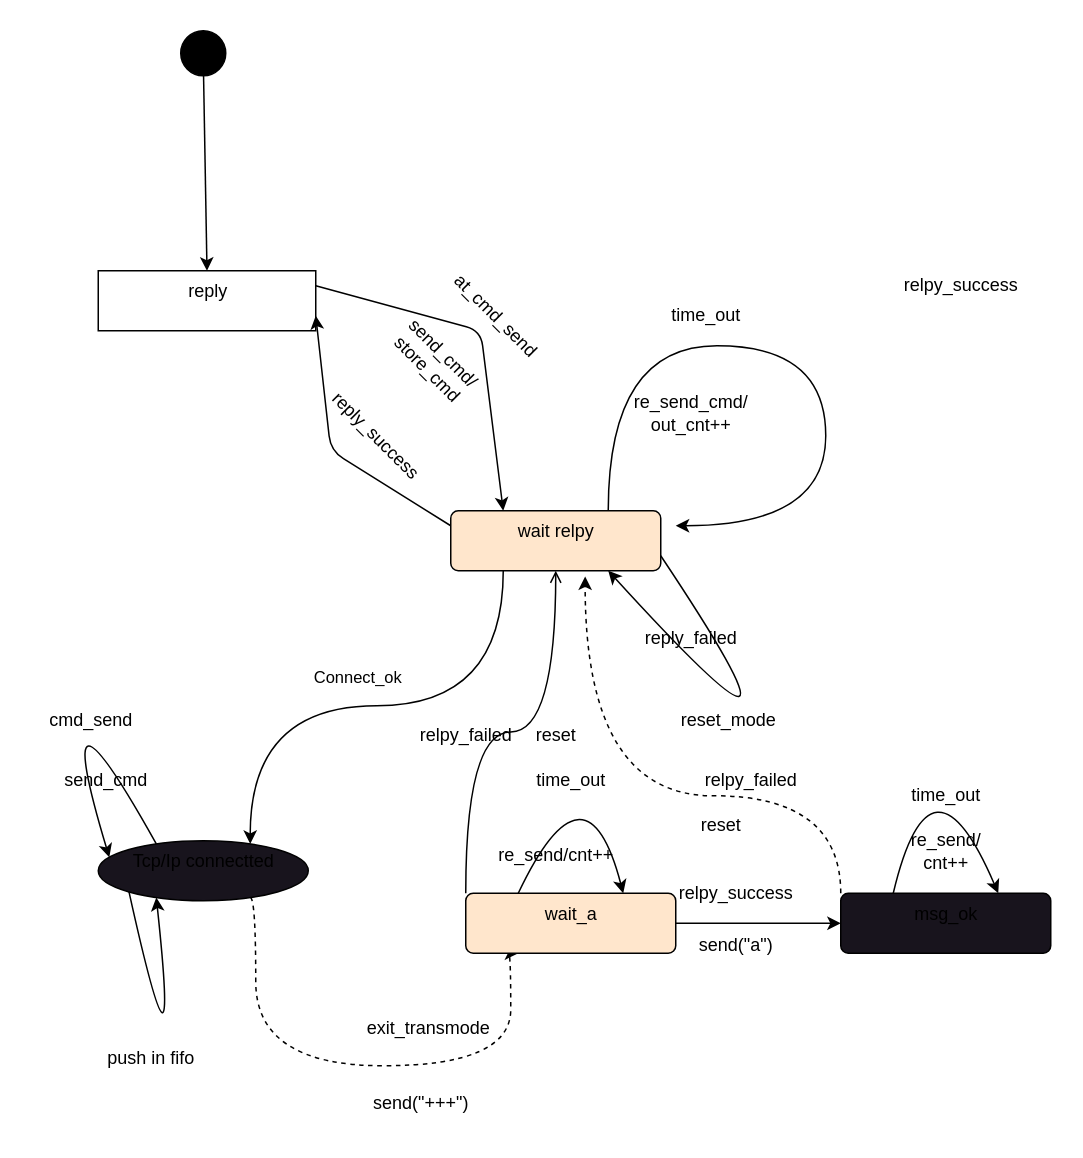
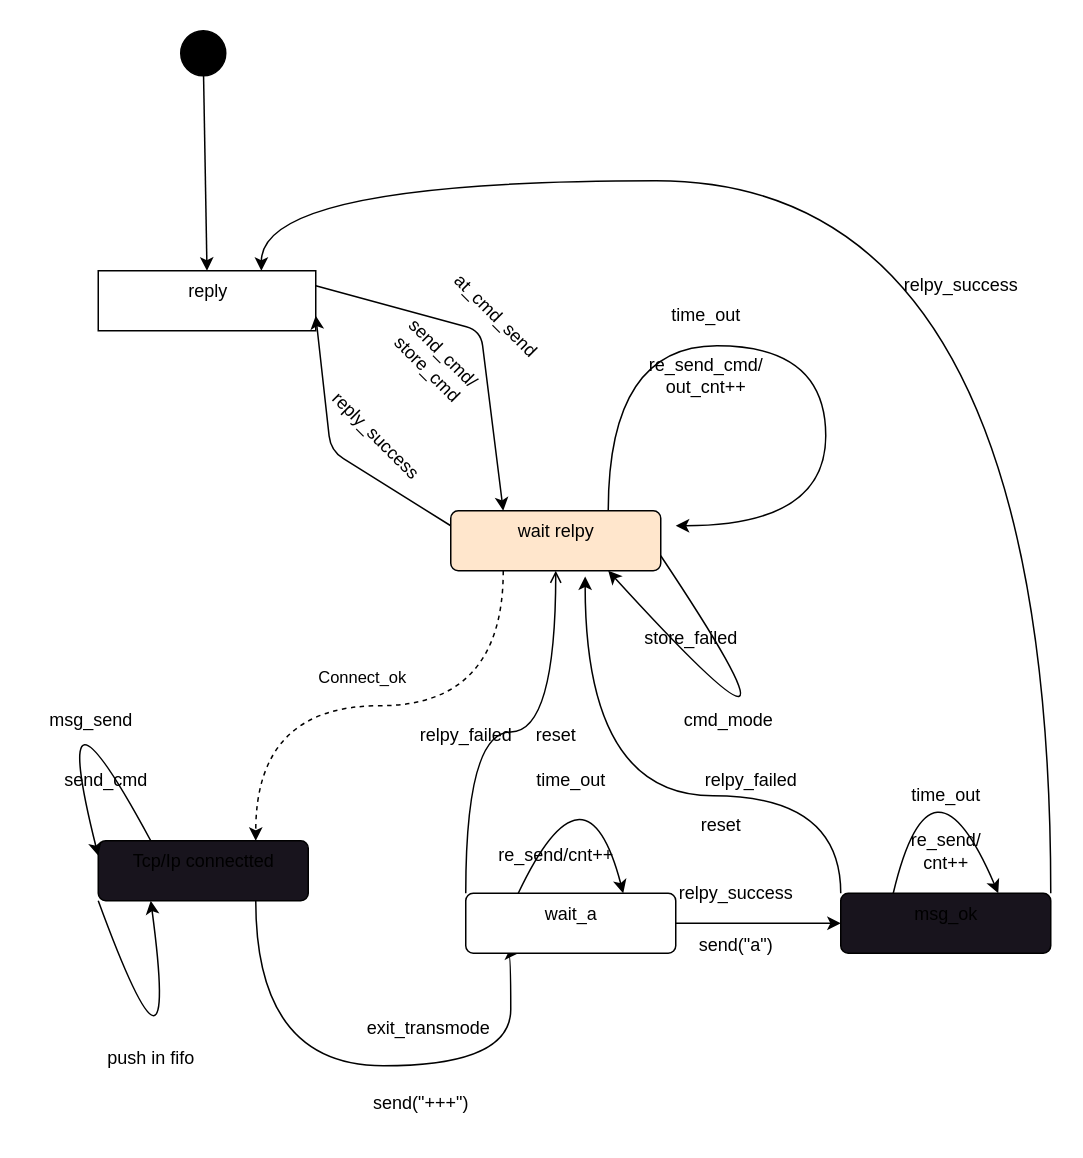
  <mxCell id="0" />
  <mxCell id="1" parent="0" />
  <mxCell id="2" style="edgeStyle=none;html=1;exitX=1;exitY=0.25;exitDx=0;exitDy=0;entryX=0.25;entryY=0;entryDx=0;entryDy=0;" edge="1" parent="1" source="3" target="11"><mxGeometry relative="1" as="geometry"><Array as="points"><mxPoint x="320" y="220" /></Array></mxGeometry></mxCell>
  <mxCell id="3" value="reply" style="html=1;align=center;verticalAlign=top;rounded=1;absoluteArcSize=1;arcSize=0;dashed=0;" vertex="1" parent="1"><mxGeometry x="65" y="180" width="145" height="40" as="geometry" /></mxCell>
- <mxCell id="4" style="edgeStyle=orthogonalEdgeStyle;curved=1;html=1;exitX=0.75;exitY=1;exitDx=0;exitDy=0;entryX=0.25;entryY=1;entryDx=0;entryDy=0;dashed=1;" edge="1" parent="1" source="5" target="28"><mxGeometry relative="1" as="geometry"><Array as="points"><mxPoint x="170" y="710" /><mxPoint x="340" y="710" /><mxPoint x="340" y="635" /></Array></mxGeometry></mxCell>
- <mxCell id="5" value="Tcp/Ip connectted" style="ellipse;html=1;align=center;verticalAlign=top;absoluteArcSize=1;arcSize=10;dashed=0;fillColor=rgb(24, 20, 29);" vertex="1" parent="1"><mxGeometry x="65" y="560" width="140" height="40" as="geometry" /></mxCell>
+ <mxCell id="4" style="edgeStyle=orthogonalEdgeStyle;curved=1;html=1;exitX=0.75;exitY=1;exitDx=0;exitDy=0;entryX=0.25;entryY=1;entryDx=0;entryDy=0;" edge="1" parent="1" source="5" target="28"><mxGeometry relative="1" as="geometry"><Array as="points"><mxPoint x="170" y="710" /><mxPoint x="340" y="710" /><mxPoint x="340" y="635" /></Array></mxGeometry></mxCell>
+ <mxCell id="5" value="Tcp/Ip connectted" style="html=1;align=center;verticalAlign=top;rounded=1;absoluteArcSize=1;arcSize=10;dashed=0;fillColor=rgb(24, 20, 29);" vertex="1" parent="1"><mxGeometry x="65" y="560" width="140" height="40" as="geometry" /></mxCell>
  <mxCell id="6" style="edgeStyle=none;html=1;entryX=0.5;entryY=0;entryDx=0;entryDy=0;" edge="1" parent="1" source="7" target="3"><mxGeometry relative="1" as="geometry" /></mxCell>
  <mxCell id="7" value="" style="ellipse;fillColor=strokeColor;" vertex="1" parent="1"><mxGeometry x="120" y="20" width="30" height="30" as="geometry" /></mxCell>
  <mxCell id="8" style="edgeStyle=none;html=1;exitX=0;exitY=0.25;exitDx=0;exitDy=0;entryX=1;entryY=0.75;entryDx=0;entryDy=0;" edge="1" parent="1" source="11" target="3"><mxGeometry relative="1" as="geometry"><Array as="points"><mxPoint x="220" y="300" /></Array></mxGeometry></mxCell>
- <mxCell id="9" style="edgeStyle=orthogonalEdgeStyle;curved=1;html=1;exitX=0.25;exitY=1;exitDx=0;exitDy=0;entryX=0.75;entryY=0;entryDx=0;entryDy=0;" edge="1" parent="1" source="11" target="5"><mxGeometry relative="1" as="geometry" /></mxCell>
+ <mxCell id="9" style="edgeStyle=orthogonalEdgeStyle;curved=1;html=1;exitX=0.25;exitY=1;exitDx=0;exitDy=0;entryX=0.75;entryY=0;entryDx=0;entryDy=0;dashed=1;" edge="1" parent="1" source="11" target="5"><mxGeometry relative="1" as="geometry" /></mxCell>
  <mxCell id="10" value="Connect_ok" style="edgeLabel;html=1;align=center;verticalAlign=middle;resizable=0;points=[];" vertex="1" connectable="0" parent="9"><mxGeometry x="0.011" y="-5" relative="1" as="geometry"><mxPoint x="-11" y="-15" as="offset" /></mxGeometry></mxCell>
  <mxCell id="11" value="wait relpy" style="html=1;align=center;verticalAlign=top;rounded=1;absoluteArcSize=1;arcSize=10;dashed=0;fillColor=#ffe6cc;" vertex="1" parent="1"><mxGeometry x="300" y="340" width="140" height="40" as="geometry" /></mxCell>
  <mxCell id="12" value="at_cmd_send" style="text;html=1;align=center;verticalAlign=middle;resizable=0;points=[];autosize=1;strokeColor=none;fillColor=none;rotation=45;" vertex="1" parent="1"><mxGeometry x="280" y="195" width="100" height="30" as="geometry" /></mxCell>
  <mxCell id="13" value="reply_success" style="text;html=1;align=center;verticalAlign=middle;resizable=0;points=[];autosize=1;strokeColor=none;fillColor=none;rotation=45;" vertex="1" parent="1"><mxGeometry x="200" y="275" width="100" height="30" as="geometry" /></mxCell>
  <mxCell id="14" style="edgeStyle=orthogonalEdgeStyle;html=1;exitX=0.75;exitY=0;exitDx=0;exitDy=0;curved=1;" edge="1" parent="1" source="11"><mxGeometry relative="1" as="geometry"><mxPoint x="450" y="350" as="targetPoint" /><Array as="points"><mxPoint x="550" y="230" /></Array></mxGeometry></mxCell>
  <mxCell id="15" value="time_out" style="text;html=1;align=center;verticalAlign=middle;resizable=0;points=[];autosize=1;strokeColor=none;fillColor=none;" vertex="1" parent="1"><mxGeometry x="435" y="195" width="70" height="30" as="geometry" /></mxCell>
- <mxCell id="16" value="re_send_cmd/&lt;br&gt;out_cnt++" style="text;html=1;align=center;verticalAlign=middle;resizable=0;points=[];autosize=1;strokeColor=none;fillColor=none;" vertex="1" parent="1"><mxGeometry x="410" y="255" width="100" height="40" as="geometry" /></mxCell>
+ <mxCell id="16" value="re_send_cmd/&lt;br&gt;out_cnt++" style="text;html=1;align=center;verticalAlign=middle;resizable=0;points=[];autosize=1;strokeColor=none;fillColor=none;" vertex="1" parent="1"><mxGeometry x="420" y="230" width="100" height="40" as="geometry" /></mxCell>
  <mxCell id="17" value="send_cmd/&lt;br&gt;store_cmd" style="text;html=1;align=center;verticalAlign=middle;resizable=0;points=[];autosize=1;strokeColor=none;fillColor=none;rotation=45;" vertex="1" parent="1"><mxGeometry x="250" y="220" width="80" height="40" as="geometry" /></mxCell>
  <mxCell id="18" style="edgeStyle=orthogonalEdgeStyle;curved=1;html=1;exitX=1;exitY=0.75;exitDx=0;exitDy=0;entryX=0.75;entryY=1;entryDx=0;entryDy=0;" edge="1" parent="1" source="11" target="11"><mxGeometry relative="1" as="geometry"><Array as="points"><mxPoint x="560" y="550" /></Array></mxGeometry></mxCell>
- <mxCell id="19" value="reply_failed" style="text;html=1;align=center;verticalAlign=middle;resizable=0;points=[];autosize=1;strokeColor=none;fillColor=none;" vertex="1" parent="1"><mxGeometry x="420" y="410" width="80" height="30" as="geometry" /></mxCell>
- <mxCell id="20" value="reset_mode" style="text;html=1;align=center;verticalAlign=middle;resizable=0;points=[];autosize=1;strokeColor=none;fillColor=none;" vertex="1" parent="1"><mxGeometry x="440" y="465" width="90" height="30" as="geometry" /></mxCell>
+ <mxCell id="19" value="store_failed" style="text;html=1;align=center;verticalAlign=middle;resizable=0;points=[];autosize=1;strokeColor=none;fillColor=none;" vertex="1" parent="1"><mxGeometry x="420" y="410" width="80" height="30" as="geometry" /></mxCell>
+ <mxCell id="20" value="cmd_mode" style="text;html=1;align=center;verticalAlign=middle;resizable=0;points=[];autosize=1;strokeColor=none;fillColor=none;" vertex="1" parent="1"><mxGeometry x="440" y="465" width="90" height="30" as="geometry" /></mxCell>
  <mxCell id="21" style="edgeStyle=orthogonalEdgeStyle;curved=1;html=1;exitX=0.25;exitY=0;exitDx=0;exitDy=0;entryX=0;entryY=0.25;entryDx=0;entryDy=0;" edge="1" parent="1" source="5" target="5"><mxGeometry relative="1" as="geometry"><Array as="points"><mxPoint x="30" y="430" /></Array></mxGeometry></mxCell>
- <mxCell id="22" value="cmd_send" style="text;html=1;align=center;verticalAlign=middle;resizable=0;points=[];autosize=1;strokeColor=none;fillColor=none;" vertex="1" parent="1"><mxGeometry x="20" y="465" width="80" height="30" as="geometry" /></mxCell>
+ <mxCell id="22" value="msg_send" style="text;html=1;align=center;verticalAlign=middle;resizable=0;points=[];autosize=1;strokeColor=none;fillColor=none;" vertex="1" parent="1"><mxGeometry x="20" y="465" width="80" height="30" as="geometry" /></mxCell>
  <mxCell id="23" value="send_cmd" style="text;html=1;align=center;verticalAlign=middle;resizable=0;points=[];autosize=1;strokeColor=none;fillColor=none;" vertex="1" parent="1"><mxGeometry x="30" y="505" width="80" height="30" as="geometry" /></mxCell>
  <mxCell id="24" style="edgeStyle=orthogonalEdgeStyle;curved=1;html=1;exitX=0;exitY=1;exitDx=0;exitDy=0;entryX=0.25;entryY=1;entryDx=0;entryDy=0;" edge="1" parent="1" source="5" target="5"><mxGeometry relative="1" as="geometry"><Array as="points"><mxPoint x="120" y="750" /></Array></mxGeometry></mxCell>
  <mxCell id="25" value="push in fifo" style="text;html=1;align=center;verticalAlign=middle;resizable=0;points=[];autosize=1;strokeColor=none;fillColor=none;" vertex="1" parent="1"><mxGeometry x="60" y="690" width="80" height="30" as="geometry" /></mxCell>
  <mxCell id="26" value="" style="edgeStyle=orthogonalEdgeStyle;curved=1;html=1;" edge="1" parent="1" source="28" target="35"><mxGeometry relative="1" as="geometry" /></mxCell>
  <mxCell id="27" style="edgeStyle=orthogonalEdgeStyle;curved=1;html=1;exitX=0;exitY=0;exitDx=0;exitDy=0;entryX=0.5;entryY=1;entryDx=0;entryDy=0;endArrow=open;" edge="1" parent="1" source="28" target="11"><mxGeometry relative="1" as="geometry" /></mxCell>
- <mxCell id="28" value="wait_a" style="html=1;align=center;verticalAlign=top;rounded=1;absoluteArcSize=1;arcSize=10;dashed=0;fillColor=#ffe6cc;" vertex="1" parent="1"><mxGeometry x="310" y="595" width="140" height="40" as="geometry" /></mxCell>
+ <mxCell id="28" value="wait_a" style="html=1;align=center;verticalAlign=top;rounded=1;absoluteArcSize=1;arcSize=10;dashed=0;" vertex="1" parent="1"><mxGeometry x="310" y="595" width="140" height="40" as="geometry" /></mxCell>
  <mxCell id="29" value="exit_transmode" style="text;html=1;align=center;verticalAlign=middle;resizable=0;points=[];autosize=1;strokeColor=none;fillColor=none;" vertex="1" parent="1"><mxGeometry x="230" y="670" width="110" height="30" as="geometry" /></mxCell>
  <mxCell id="30" value="send(&quot;+++&quot;)" style="text;html=1;align=center;verticalAlign=middle;resizable=0;points=[];autosize=1;strokeColor=none;fillColor=none;" vertex="1" parent="1"><mxGeometry x="235" y="720" width="90" height="30" as="geometry" /></mxCell>
  <mxCell id="31" style="edgeStyle=orthogonalEdgeStyle;curved=1;html=1;exitX=0.25;exitY=0;exitDx=0;exitDy=0;entryX=0.75;entryY=0;entryDx=0;entryDy=0;" edge="1" parent="1" source="28" target="28"><mxGeometry relative="1" as="geometry"><Array as="points"><mxPoint x="390" y="500" /></Array></mxGeometry></mxCell>
  <mxCell id="32" value="time_out" style="text;html=1;align=center;verticalAlign=middle;resizable=0;points=[];autosize=1;strokeColor=none;fillColor=none;" vertex="1" parent="1"><mxGeometry x="345" y="505" width="70" height="30" as="geometry" /></mxCell>
- <mxCell id="34" style="edgeStyle=orthogonalEdgeStyle;curved=1;html=1;exitX=0;exitY=0;exitDx=0;exitDy=0;entryX=0.64;entryY=1.096;entryDx=0;entryDy=0;entryPerimeter=0;dashed=1;" edge="1" parent="1" source="35" target="11"><mxGeometry relative="1" as="geometry"><Array as="points"><mxPoint x="560" y="530" /><mxPoint x="390" y="530" /></Array></mxGeometry></mxCell>
+ <mxCell id="33" style="edgeStyle=orthogonalEdgeStyle;curved=1;html=1;exitX=1;exitY=0;exitDx=0;exitDy=0;entryX=0.75;entryY=0;entryDx=0;entryDy=0;" edge="1" parent="1" source="35" target="3"><mxGeometry relative="1" as="geometry"><Array as="points"><mxPoint x="700" y="120" /><mxPoint x="174" y="120" /></Array></mxGeometry></mxCell>
+ <mxCell id="34" style="edgeStyle=orthogonalEdgeStyle;curved=1;html=1;exitX=0;exitY=0;exitDx=0;exitDy=0;entryX=0.64;entryY=1.096;entryDx=0;entryDy=0;entryPerimeter=0;" edge="1" parent="1" source="35" target="11"><mxGeometry relative="1" as="geometry"><Array as="points"><mxPoint x="560" y="530" /><mxPoint x="390" y="530" /></Array></mxGeometry></mxCell>
  <mxCell id="35" value="msg_ok" style="html=1;align=center;verticalAlign=top;rounded=1;absoluteArcSize=1;arcSize=10;dashed=0;fillColor=rgb(24, 20, 29);" vertex="1" parent="1"><mxGeometry x="560" y="595" width="140" height="40" as="geometry" /></mxCell>
  <mxCell id="36" value="relpy_success" style="text;html=1;align=center;verticalAlign=middle;resizable=0;points=[];autosize=1;strokeColor=none;fillColor=none;" vertex="1" parent="1"><mxGeometry x="440" y="580" width="100" height="30" as="geometry" /></mxCell>
  <mxCell id="37" value="send(&quot;a&quot;)" style="text;html=1;align=center;verticalAlign=middle;resizable=0;points=[];autosize=1;strokeColor=none;fillColor=none;" vertex="1" parent="1"><mxGeometry x="455" y="615" width="70" height="30" as="geometry" /></mxCell>
  <mxCell id="38" value="re_send/cnt++" style="text;html=1;align=center;verticalAlign=middle;resizable=0;points=[];autosize=1;strokeColor=none;fillColor=none;" vertex="1" parent="1"><mxGeometry x="320" y="555" width="100" height="30" as="geometry" /></mxCell>
  <mxCell id="39" value="relpy_failed" style="text;html=1;align=center;verticalAlign=middle;resizable=0;points=[];autosize=1;strokeColor=none;fillColor=none;" vertex="1" parent="1"><mxGeometry x="270" y="475" width="80" height="30" as="geometry" /></mxCell>
  <mxCell id="40" value="reset" style="text;html=1;align=center;verticalAlign=middle;resizable=0;points=[];autosize=1;strokeColor=none;fillColor=none;" vertex="1" parent="1"><mxGeometry x="345" y="475" width="50" height="30" as="geometry" /></mxCell>
  <mxCell id="41" style="edgeStyle=orthogonalEdgeStyle;curved=1;html=1;exitX=0.25;exitY=0;exitDx=0;exitDy=0;entryX=0.75;entryY=0;entryDx=0;entryDy=0;" edge="1" parent="1" source="35" target="35"><mxGeometry relative="1" as="geometry"><Array as="points"><mxPoint x="620" y="490" /></Array></mxGeometry></mxCell>
  <mxCell id="42" value="time_out" style="text;html=1;align=center;verticalAlign=middle;resizable=0;points=[];autosize=1;strokeColor=none;fillColor=none;" vertex="1" parent="1"><mxGeometry x="595" y="515" width="70" height="30" as="geometry" /></mxCell>
  <mxCell id="43" value="re_send/&lt;br&gt;cnt++" style="text;html=1;align=center;verticalAlign=middle;resizable=0;points=[];autosize=1;strokeColor=none;fillColor=none;" vertex="1" parent="1"><mxGeometry x="595" y="547" width="70" height="40" as="geometry" /></mxCell>
  <mxCell id="44" value="relpy_success" style="text;html=1;align=center;verticalAlign=middle;resizable=0;points=[];autosize=1;strokeColor=none;fillColor=none;" vertex="1" parent="1"><mxGeometry x="590" y="175" width="100" height="30" as="geometry" /></mxCell>
  <mxCell id="45" value="relpy_failed" style="text;html=1;align=center;verticalAlign=middle;resizable=0;points=[];autosize=1;strokeColor=none;fillColor=none;" vertex="1" parent="1"><mxGeometry x="460" y="505" width="80" height="30" as="geometry" /></mxCell>
  <mxCell id="46" value="reset" style="text;html=1;align=center;verticalAlign=middle;resizable=0;points=[];autosize=1;strokeColor=none;fillColor=none;" vertex="1" parent="1"><mxGeometry x="455" y="535" width="50" height="30" as="geometry" /></mxCell>
